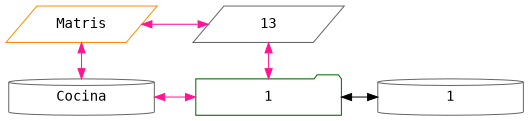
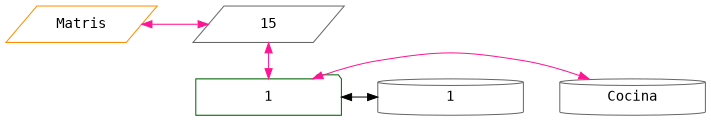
  digraph {
    fontname="DejaVu Sans Mono"
    nodesep=0.5
    rankdir=TB
    node [color=gray40 fontname="DejaVu Sans Mono" shape=parallelogram]
    edge [color=deeppink dir=both fontname="DejaVu Sans Mono"]
    n1 [color=darkorange height=0.5 label=Matris width=2]
-   n2 [height=0.5 label=13 width=2]
+   n2 [height=0.5 label=15 width=2]
    n3 [height=0.5 label=Cocina shape=cylinder width=2]
    n4 [color=darkgreen height=0.5 label=1 shape=folder width=2]
    n5 [height=0.5 label=1 shape=cylinder width=2]
    subgraph sub_1 {
      rank=same
      n1
      n2
    }
    subgraph sub_2 {
      rank=same
      n3
      n4
      n5
    }
    n1 -> n2
-   n1 -> n3
    n2 -> n4
    n3 -> n4 [constraint=false]
    n4 -> n5 [color=black constraint=false]
  }
